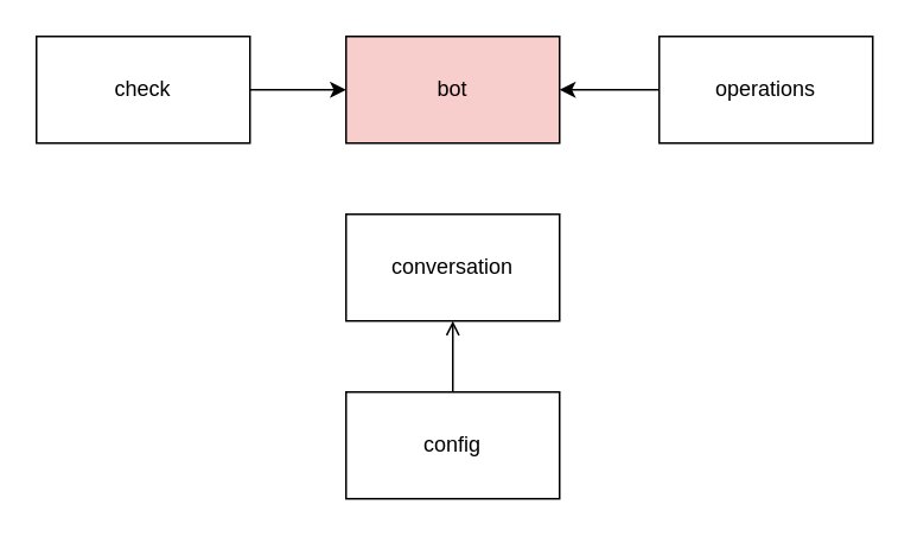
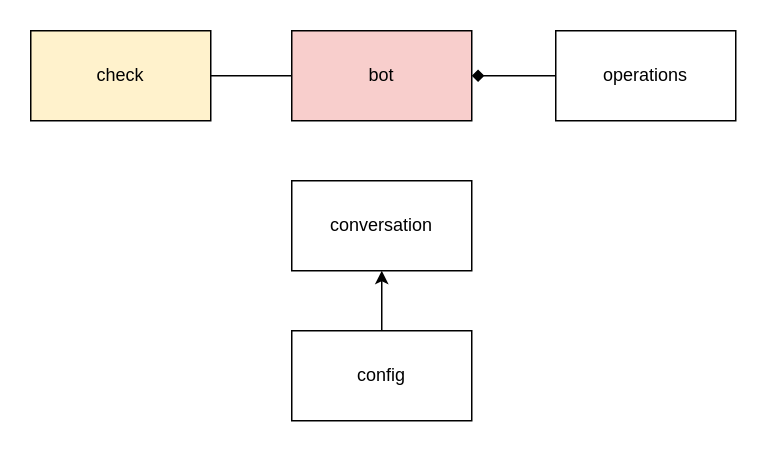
  <mxCell id="0" />
  <mxCell id="1" parent="0" />
  <mxCell id="2" value="conversation" style="rounded=0;whiteSpace=wrap;html=1;" vertex="1" parent="1"><mxGeometry x="194" y="120" width="120" height="60" as="geometry" /></mxCell>
  <mxCell id="3" value="bot" style="rounded=0;whiteSpace=wrap;html=1;fillColor=#f8cecc;" vertex="1" parent="1"><mxGeometry x="194" y="20" width="120" height="60" as="geometry" /></mxCell>
- <mxCell id="4" style="edgeStyle=none;html=1;entryX=0;entryY=0.5;entryDx=0;entryDy=0;" edge="1" parent="1" source="5" target="3"><mxGeometry relative="1" as="geometry" /></mxCell>
- <mxCell id="5" value="check" style="rounded=0;whiteSpace=wrap;html=1;" vertex="1" parent="1"><mxGeometry x="20" y="20" width="120" height="60" as="geometry" /></mxCell>
- <mxCell id="6" style="edgeStyle=none;html=1;entryX=0.5;entryY=1;entryDx=0;entryDy=0;endArrow=open;" edge="1" parent="1" source="7" target="2"><mxGeometry relative="1" as="geometry" /></mxCell>
+ <mxCell id="4" style="edgeStyle=none;html=1;entryX=0;entryY=0.5;entryDx=0;entryDy=0;endArrow=none;" edge="1" parent="1" source="5" target="3"><mxGeometry relative="1" as="geometry" /></mxCell>
+ <mxCell id="5" value="check" style="rounded=0;whiteSpace=wrap;html=1;fillColor=#fff2cc;" vertex="1" parent="1"><mxGeometry x="20" y="20" width="120" height="60" as="geometry" /></mxCell>
+ <mxCell id="6" style="edgeStyle=none;html=1;entryX=0.5;entryY=1;entryDx=0;entryDy=0;" edge="1" parent="1" source="7" target="2"><mxGeometry relative="1" as="geometry" /></mxCell>
  <mxCell id="7" value="config" style="rounded=0;whiteSpace=wrap;html=1;" vertex="1" parent="1"><mxGeometry x="194" y="220" width="120" height="60" as="geometry" /></mxCell>
- <mxCell id="8" style="edgeStyle=none;html=1;entryX=1;entryY=0.5;entryDx=0;entryDy=0;" edge="1" parent="1" source="9" target="3"><mxGeometry relative="1" as="geometry" /></mxCell>
+ <mxCell id="8" style="edgeStyle=none;html=1;entryX=1;entryY=0.5;entryDx=0;entryDy=0;endArrow=diamond;" edge="1" parent="1" source="9" target="3"><mxGeometry relative="1" as="geometry" /></mxCell>
  <mxCell id="9" value="operations" style="rounded=0;whiteSpace=wrap;html=1;" vertex="1" parent="1"><mxGeometry x="370" y="20" width="120" height="60" as="geometry" /></mxCell>
